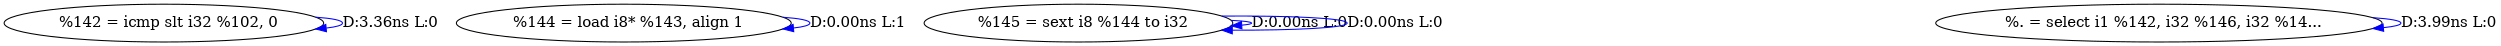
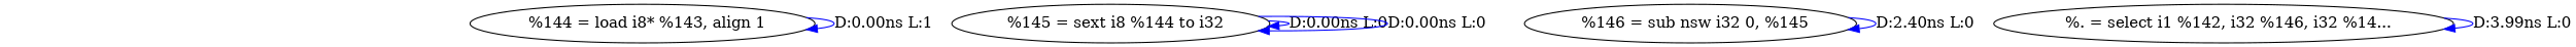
  digraph {
    edge [color=blue]
-   n1 [label="  %142 = icmp slt i32 %102, 0"]
    n2 [label="  %144 = load i8* %143, align 1"]
    n3 [label="  %145 = sext i8 %144 to i32"]
+   n4 [label="  %146 = sub nsw i32 0, %145"]
    n5 [label="  %. = select i1 %142, i32 %146, i32 %14..."]
-   n1 -> n1 [label="D:3.36ns L:0"]
    n2 -> n2 [label="D:0.00ns L:1"]
    n3 -> n3 [label="D:0.00ns L:0"]
    n3 -> n3 [label="D:0.00ns L:0"]
+   n4 -> n4 [label="D:2.40ns L:0"]
    n5 -> n5 [label="D:3.99ns L:0"]
  }
